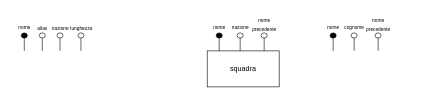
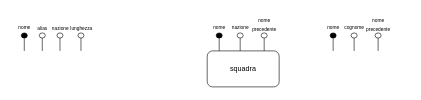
  <mxCell id="0" />
  <mxCell id="1" parent="0" />
  <mxCell id="2" value="" style="group" vertex="1" connectable="0" parent="1"><mxGeometry x="20" y="29" width="149.5" height="115" as="geometry" /></mxCell>
  <mxCell id="3" value="" style="group" vertex="1" connectable="0" parent="2"><mxGeometry width="40" height="55" as="geometry" /></mxCell>
  <mxCell id="4" value="" style="verticalLabelPosition=bottom;align=center;dashed=0;html=1;verticalAlign=top;shape=mxgraph.pid.fittings.blind_disc2;" vertex="1" parent="3"><mxGeometry x="15" y="25" width="10" height="30" as="geometry" /></mxCell>
  <mxCell id="5" value="&lt;font style=&quot;font-size: 8px;&quot;&gt;nome&lt;/font&gt;" style="text;html=1;align=center;verticalAlign=middle;resizable=0;points=[];autosize=1;strokeColor=none;fillColor=none;" vertex="1" parent="3"><mxGeometry width="40" height="30" as="geometry" /></mxCell>
  <mxCell id="6" value="" style="group" vertex="1" connectable="0" parent="2"><mxGeometry x="30" y="7" width="119.5" height="48" as="geometry" /></mxCell>
  <mxCell id="7" value="" style="verticalLabelPosition=bottom;align=center;dashed=0;html=1;verticalAlign=top;shape=mxgraph.pid.fittings.open_disc;" vertex="1" parent="6"><mxGeometry x="15" y="18" width="10" height="30" as="geometry" /></mxCell>
  <mxCell id="8" value="alias" style="text;html=1;align=center;verticalAlign=middle;resizable=0;points=[];autosize=1;strokeColor=none;fillColor=none;fontSize=8;" vertex="1" parent="6"><mxGeometry width="40" height="20" as="geometry" /></mxCell>
  <mxCell id="9" value="" style="group" vertex="1" connectable="0" parent="6"><mxGeometry x="29.5" width="90" height="48" as="geometry" /></mxCell>
  <mxCell id="10" value="" style="verticalLabelPosition=bottom;align=center;dashed=0;html=1;verticalAlign=top;shape=mxgraph.pid.fittings.open_disc;" vertex="1" parent="9"><mxGeometry x="15" y="18" width="10" height="30" as="geometry" /></mxCell>
  <mxCell id="11" value="nazione" style="text;html=1;align=center;verticalAlign=middle;resizable=0;points=[];autosize=1;strokeColor=none;fillColor=none;fontSize=8;" vertex="1" parent="9"><mxGeometry x="-5" width="50" height="20" as="geometry" /></mxCell>
  <mxCell id="12" value="" style="group" vertex="1" connectable="0" parent="9"><mxGeometry x="35" width="50" height="48" as="geometry" /></mxCell>
  <mxCell id="13" value="" style="verticalLabelPosition=bottom;align=center;dashed=0;html=1;verticalAlign=top;shape=mxgraph.pid.fittings.open_disc;" vertex="1" parent="12"><mxGeometry x="15" y="18" width="10" height="30" as="geometry" /></mxCell>
  <mxCell id="14" value="lunghezza" style="text;html=1;align=center;verticalAlign=middle;resizable=0;points=[];autosize=1;strokeColor=none;fillColor=none;fontSize=8;" vertex="1" parent="12"><mxGeometry x="-10" width="60" height="20" as="geometry" /></mxCell>
  <mxCell id="15" value="" style="group" vertex="1" connectable="0" parent="1"><mxGeometry x="345" y="29" width="145" height="115" as="geometry" /></mxCell>
  <mxCell id="16" value="" style="group" vertex="1" connectable="0" parent="15"><mxGeometry width="120" height="115" as="geometry" /></mxCell>
- <mxCell id="17" value="&lt;p&gt;&lt;font style=&quot;font-size: 12px;&quot;&gt;squadra&lt;/font&gt;&lt;/p&gt;" style="rounded=0;whiteSpace=wrap;html=1;fontSize=8;" vertex="1" parent="16"><mxGeometry y="55" width="120" height="60" as="geometry" /></mxCell>
+ <mxCell id="17" value="&lt;p&gt;&lt;font style=&quot;font-size: 12px;&quot;&gt;squadra&lt;/font&gt;&lt;/p&gt;" style="whiteSpace=wrap;html=1;fontSize=8;rounded=1;" vertex="1" parent="16"><mxGeometry y="55" width="120" height="60" as="geometry" /></mxCell>
  <mxCell id="18" value="" style="group" vertex="1" connectable="0" parent="16"><mxGeometry width="40" height="55" as="geometry" /></mxCell>
  <mxCell id="19" value="" style="verticalLabelPosition=bottom;align=center;dashed=0;html=1;verticalAlign=top;shape=mxgraph.pid.fittings.blind_disc2;" vertex="1" parent="18"><mxGeometry x="15" y="25" width="10" height="30" as="geometry" /></mxCell>
  <mxCell id="20" value="&lt;font style=&quot;font-size: 8px;&quot;&gt;nome&lt;/font&gt;" style="text;html=1;align=center;verticalAlign=middle;resizable=0;points=[];autosize=1;strokeColor=none;fillColor=none;" vertex="1" parent="18"><mxGeometry width="40" height="30" as="geometry" /></mxCell>
  <mxCell id="21" value="" style="group" vertex="1" connectable="0" parent="16"><mxGeometry x="30" width="50" height="55" as="geometry" /></mxCell>
  <mxCell id="22" value="" style="verticalLabelPosition=bottom;align=center;dashed=0;html=1;verticalAlign=top;shape=mxgraph.pid.fittings.open_disc;fontSize=12;" vertex="1" parent="21"><mxGeometry x="20" y="25" width="10" height="30" as="geometry" /></mxCell>
  <mxCell id="23" value="&lt;font style=&quot;font-size: 8px;&quot;&gt;nazione&lt;/font&gt;" style="text;html=1;align=center;verticalAlign=middle;resizable=0;points=[];autosize=1;strokeColor=none;fillColor=none;fontSize=12;" vertex="1" parent="21"><mxGeometry width="50" height="30" as="geometry" /></mxCell>
  <mxCell id="24" value="" style="group" vertex="1" connectable="0" parent="15"><mxGeometry x="70" width="75" height="55" as="geometry" /></mxCell>
  <mxCell id="25" value="" style="group" vertex="1" connectable="0" parent="24"><mxGeometry x="-5" y="-9" width="60" height="64" as="geometry" /></mxCell>
  <mxCell id="26" value="" style="verticalLabelPosition=bottom;align=center;dashed=0;html=1;verticalAlign=top;shape=mxgraph.pid.fittings.open_disc;fontSize=12;" vertex="1" parent="25"><mxGeometry x="25" y="34" width="10" height="30" as="geometry" /></mxCell>
  <mxCell id="27" value="&lt;div&gt;&lt;font style=&quot;font-size: 8px;&quot;&gt;nome&lt;/font&gt;&lt;/div&gt;&lt;div&gt;&lt;font style=&quot;font-size: 8px;&quot;&gt;precedente&lt;/font&gt;&lt;br&gt;&lt;/div&gt;" style="text;html=1;align=center;verticalAlign=middle;resizable=0;points=[];autosize=1;strokeColor=none;fillColor=none;fontSize=12;" vertex="1" parent="25"><mxGeometry width="60" height="40" as="geometry" /></mxCell>
  <mxCell id="28" value="" style="group" vertex="1" connectable="0" parent="1"><mxGeometry x="535" y="29" width="145" height="115" as="geometry" /></mxCell>
  <mxCell id="29" value="" style="group" vertex="1" connectable="0" parent="28"><mxGeometry width="120" height="115" as="geometry" /></mxCell>
  <mxCell id="30" value="" style="group" vertex="1" connectable="0" parent="29"><mxGeometry width="40" height="55" as="geometry" /></mxCell>
  <mxCell id="31" value="" style="verticalLabelPosition=bottom;align=center;dashed=0;html=1;verticalAlign=top;shape=mxgraph.pid.fittings.blind_disc2;" vertex="1" parent="30"><mxGeometry x="15" y="25" width="10" height="30" as="geometry" /></mxCell>
  <mxCell id="32" value="&lt;font style=&quot;font-size: 8px;&quot;&gt;nome&lt;/font&gt;" style="text;html=1;align=center;verticalAlign=middle;resizable=0;points=[];autosize=1;strokeColor=none;fillColor=none;" vertex="1" parent="30"><mxGeometry width="40" height="30" as="geometry" /></mxCell>
  <mxCell id="33" value="" style="group" vertex="1" connectable="0" parent="29"><mxGeometry x="30" width="55" height="55" as="geometry" /></mxCell>
  <mxCell id="34" value="" style="verticalLabelPosition=bottom;align=center;dashed=0;html=1;verticalAlign=top;shape=mxgraph.pid.fittings.open_disc;fontSize=12;" vertex="1" parent="33"><mxGeometry x="20" y="25" width="10" height="30" as="geometry" /></mxCell>
  <mxCell id="35" value="&lt;font style=&quot;font-size: 8px;&quot;&gt;cognome&lt;/font&gt;" style="text;html=1;align=center;verticalAlign=middle;resizable=0;points=[];autosize=1;strokeColor=none;fillColor=none;fontSize=12;" vertex="1" parent="33"><mxGeometry x="-5" width="60" height="30" as="geometry" /></mxCell>
  <mxCell id="36" value="" style="group" vertex="1" connectable="0" parent="28"><mxGeometry x="70" width="75" height="55" as="geometry" /></mxCell>
  <mxCell id="37" value="" style="group" vertex="1" connectable="0" parent="36"><mxGeometry x="-5" y="-9" width="60" height="64" as="geometry" /></mxCell>
  <mxCell id="38" value="" style="verticalLabelPosition=bottom;align=center;dashed=0;html=1;verticalAlign=top;shape=mxgraph.pid.fittings.open_disc;fontSize=12;" vertex="1" parent="37"><mxGeometry x="25" y="34" width="10" height="30" as="geometry" /></mxCell>
  <mxCell id="39" value="&lt;div&gt;&lt;font style=&quot;font-size: 8px;&quot;&gt;nome&lt;/font&gt;&lt;/div&gt;&lt;div&gt;&lt;font style=&quot;font-size: 8px;&quot;&gt;precedente&lt;/font&gt;&lt;br&gt;&lt;/div&gt;" style="text;html=1;align=center;verticalAlign=middle;resizable=0;points=[];autosize=1;strokeColor=none;fillColor=none;fontSize=12;" vertex="1" parent="37"><mxGeometry width="60" height="40" as="geometry" /></mxCell>
